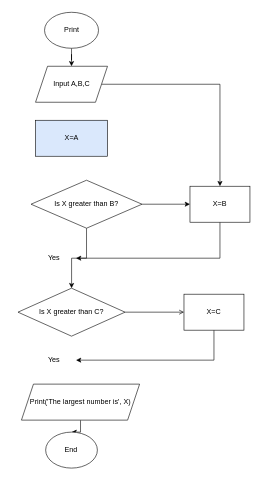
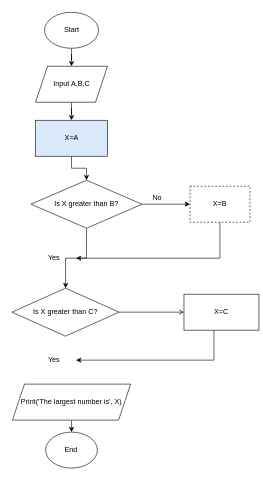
  <mxCell id="0" />
  <mxCell id="1" parent="0" />
  <mxCell id="2" value="" style="edgeStyle=orthogonalEdgeStyle;rounded=0;orthogonalLoop=1;jettySize=auto;html=1;" edge="1" parent="1" source="3" target="5"><mxGeometry relative="1" as="geometry" /></mxCell>
- <mxCell id="3" value="Print" style="ellipse;whiteSpace=wrap;html=1;" vertex="1" parent="1"><mxGeometry x="73.5" y="20" width="90" height="60" as="geometry" /></mxCell>
- <mxCell id="4" value="" style="edgeStyle=orthogonalEdgeStyle;rounded=0;orthogonalLoop=1;jettySize=auto;html=1;" edge="1" parent="1" source="5" target="12"><mxGeometry relative="1" as="geometry" /></mxCell>
+ <mxCell id="3" value="Start" style="ellipse;whiteSpace=wrap;html=1;" vertex="1" parent="1"><mxGeometry x="73.5" y="20" width="90" height="60" as="geometry" /></mxCell>
+ <mxCell id="4" value="" style="edgeStyle=orthogonalEdgeStyle;rounded=0;orthogonalLoop=1;jettySize=auto;html=1;" edge="1" parent="1" source="5" target="10"><mxGeometry relative="1" as="geometry" /></mxCell>
  <mxCell id="5" value="Input A,B,C" style="shape=parallelogram;perimeter=parallelogramPerimeter;whiteSpace=wrap;html=1;fixedSize=1;" vertex="1" parent="1"><mxGeometry x="58.5" y="110" width="120" height="60" as="geometry" /></mxCell>
  <mxCell id="6" value="" style="edgeStyle=orthogonalEdgeStyle;rounded=0;orthogonalLoop=1;jettySize=auto;html=1;" edge="1" parent="1" source="8" target="12"><mxGeometry relative="1" as="geometry" /></mxCell>
  <mxCell id="7" value="" style="edgeStyle=orthogonalEdgeStyle;rounded=0;orthogonalLoop=1;jettySize=auto;html=1;" edge="1" parent="1" source="8" target="16"><mxGeometry relative="1" as="geometry"><mxPoint x="118.5" y="440" as="targetPoint" /></mxGeometry></mxCell>
  <mxCell id="8" value="Is X greater than B?" style="rhombus;whiteSpace=wrap;html=1;" vertex="1" parent="1"><mxGeometry x="51" y="300" width="185" height="80" as="geometry" /></mxCell>
+ <mxCell id="9" value="" style="edgeStyle=orthogonalEdgeStyle;rounded=0;orthogonalLoop=1;jettySize=auto;html=1;" edge="1" parent="1" source="10" target="8"><mxGeometry relative="1" as="geometry" /></mxCell>
  <mxCell id="10" value="X=A" style="whiteSpace=wrap;html=1;fillColor=#dae8fc;" vertex="1" parent="1"><mxGeometry x="58.5" y="200" width="120" height="60" as="geometry" /></mxCell>
  <mxCell id="11" style="edgeStyle=orthogonalEdgeStyle;rounded=0;orthogonalLoop=1;jettySize=auto;html=1;" edge="1" parent="1" source="12"><mxGeometry relative="1" as="geometry"><mxPoint x="126" y="430" as="targetPoint" /><Array as="points"><mxPoint x="366" y="430" /><mxPoint x="126" y="430" /></Array></mxGeometry></mxCell>
- <mxCell id="12" value="X=B" style="whiteSpace=wrap;html=1;" vertex="1" parent="1"><mxGeometry x="316" y="310" width="100" height="60" as="geometry" /></mxCell>
+ <mxCell id="12" value="X=B" style="whiteSpace=wrap;html=1;dashed=1;" vertex="1" parent="1"><mxGeometry x="316" y="310" width="100" height="60" as="geometry" /></mxCell>
+ <mxCell id="13" value="No" style="text;html=1;resizable=0;autosize=1;align=center;verticalAlign=middle;points=[];fillColor=none;strokeColor=none;rounded=0;" vertex="1" parent="1"><mxGeometry x="246" y="320" width="30" height="20" as="geometry" /></mxCell>
  <mxCell id="14" value="Yes" style="text;html=1;resizable=0;autosize=1;align=center;verticalAlign=middle;points=[];fillColor=none;strokeColor=none;rounded=0;" vertex="1" parent="1"><mxGeometry x="73.5" y="420" width="30" height="20" as="geometry" /></mxCell>
  <mxCell id="15" value="" style="edgeStyle=orthogonalEdgeStyle;rounded=0;orthogonalLoop=1;jettySize=auto;html=1;endArrow=open;" edge="1" parent="1" source="16" target="22"><mxGeometry relative="1" as="geometry" /></mxCell>
- <mxCell id="16" value="Is X greater than C?" style="rhombus;whiteSpace=wrap;html=1;" vertex="1" parent="1"><mxGeometry x="29.25" y="480" width="178.5" height="80" as="geometry" /></mxCell>
+ <mxCell id="16" value="Is X greater than C?" style="rhombus;whiteSpace=wrap;html=1;" vertex="1" parent="1"><mxGeometry x="19.25" y="480" width="178.5" height="80" as="geometry" /></mxCell>
  <mxCell id="17" value="" style="edgeStyle=orthogonalEdgeStyle;rounded=0;orthogonalLoop=1;jettySize=auto;html=1;" edge="1" parent="1" source="18" target="19"><mxGeometry relative="1" as="geometry" /></mxCell>
- <mxCell id="18" value="&lt;span&gt;Print('The largest number is', X)&lt;/span&gt;" style="shape=parallelogram;perimeter=parallelogramPerimeter;whiteSpace=wrap;html=1;fixedSize=1;" vertex="1" parent="1"><mxGeometry x="35" y="640" width="197" height="60" as="geometry" /></mxCell>
+ <mxCell id="18" value="&lt;span&gt;Print('The largest number is', X)&lt;/span&gt;" style="shape=parallelogram;perimeter=parallelogramPerimeter;whiteSpace=wrap;html=1;fixedSize=1;" vertex="1" parent="1"><mxGeometry x="20" y="640" width="197" height="60" as="geometry" /></mxCell>
  <mxCell id="19" value="End" style="ellipse;whiteSpace=wrap;html=1;" vertex="1" parent="1"><mxGeometry x="75.38" y="720" width="86.25" height="60" as="geometry" /></mxCell>
  <mxCell id="20" value="Yes" style="text;html=1;resizable=0;autosize=1;align=center;verticalAlign=middle;points=[];fillColor=none;strokeColor=none;rounded=0;" vertex="1" parent="1"><mxGeometry x="73.5" y="590" width="30" height="20" as="geometry" /></mxCell>
  <mxCell id="21" style="edgeStyle=orthogonalEdgeStyle;rounded=0;orthogonalLoop=1;jettySize=auto;html=1;" edge="1" parent="1" source="22"><mxGeometry relative="1" as="geometry"><mxPoint x="126" y="600" as="targetPoint" /><Array as="points"><mxPoint x="356" y="600" /><mxPoint x="126" y="600" /></Array></mxGeometry></mxCell>
- <mxCell id="22" value="X=C" style="whiteSpace=wrap;html=1;" vertex="1" parent="1"><mxGeometry x="306" y="490" width="100" height="60" as="geometry" /></mxCell>
+ <mxCell id="22" value="X=C" style="whiteSpace=wrap;html=1;" vertex="1" parent="1"><mxGeometry x="306" y="490" width="125" height="60" as="geometry" /></mxCell>
